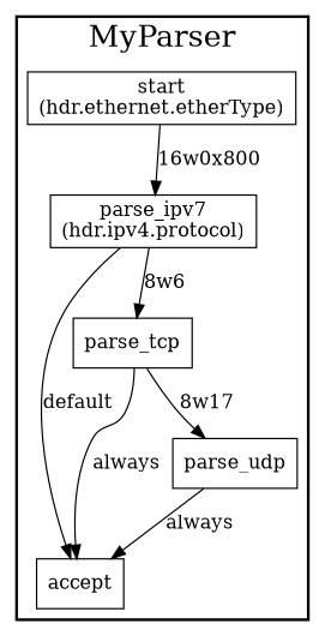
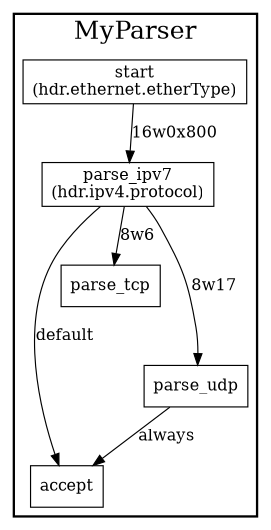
  digraph {
    node [shape=rectangle style=solid]
    n1 [label="start\n(hdr.ethernet.etherType)"]
    n2 [label="parse_ipv7\n(hdr.ipv4.protocol)"]
    n3 [label=accept]
    n4 [label=parse_udp]
    n5 [label=parse_tcp]
    subgraph cluster_1 {
      fontsize="22pt"
      label=MyParser
      style=bold
      n1
      n2
      n3
      n4
      n5
    }
    n1 -> n2 [label="16w0x800"]
    n2 -> n3 [label=default]
-   n5 -> n4 [label="8w17"]
+   n2 -> n4 [label="8w17"]
    n2 -> n5 [label="8w6"]
    n4 -> n3 [label=always]
-   n5 -> n3 [label=always]
  }
